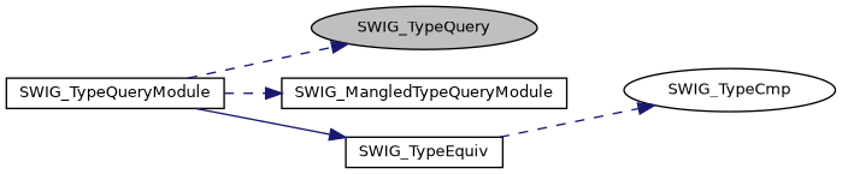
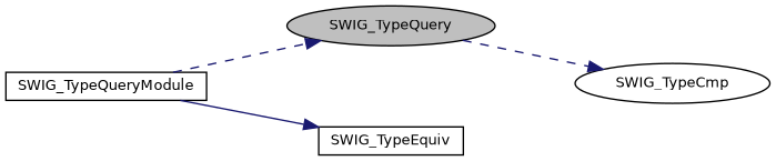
  digraph {
    fontname="DejaVu Sans"
    rankdir=LR
    node [color=black fillcolor=white fontname="DejaVu Sans" fontsize=10 shape=box style=filled]
    edge [color=midnightblue fontname="DejaVu Sans" fontsize=10 labelfontname=Helvetica labelfontsize=10 style=dashed]
    n1 [fillcolor=grey75 fontcolor=black height=0.2 label=SWIG_TypeQuery shape=ellipse width=0.4]
    n2 [height=0.2 label=SWIG_TypeQueryModule width=0.4]
-   n3 [height=0.2 label=SWIG_MangledTypeQueryModule width=0.4]
    n4 [height=0.2 label=SWIG_TypeEquiv width=0.4]
    n5 [height=0.2 label=SWIG_TypeCmp shape=ellipse width=0.4]
    n2 -> n1
-   n2 -> n3
    n2 -> n4 [style=solid]
-   n4 -> n5
+   n1 -> n5
  }
